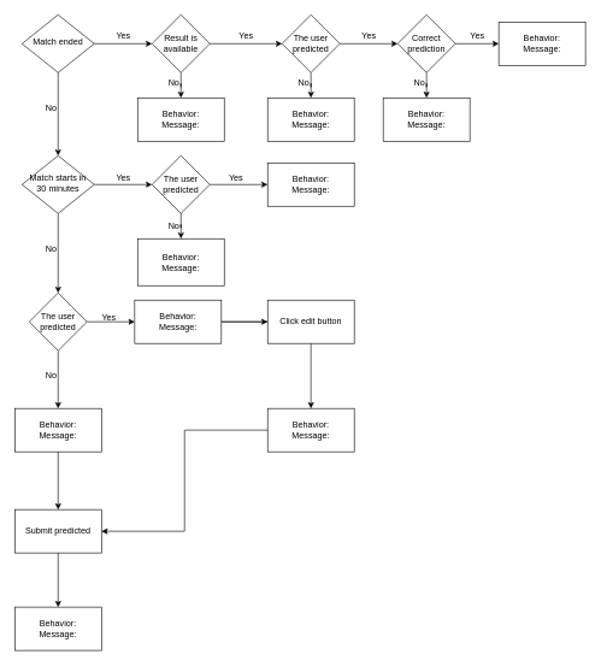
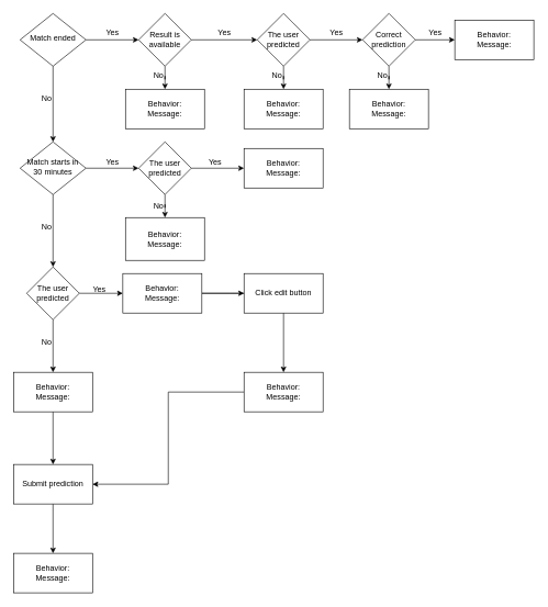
  <mxCell id="0" />
  <mxCell id="1" parent="0" />
  <mxCell id="2" value="" style="edgeStyle=orthogonalEdgeStyle;rounded=0;orthogonalLoop=1;jettySize=auto;html=1;" edge="1" parent="1" source="4" target="10"><mxGeometry relative="1" as="geometry" /></mxCell>
  <mxCell id="3" value="" style="edgeStyle=orthogonalEdgeStyle;rounded=0;orthogonalLoop=1;jettySize=auto;html=1;" edge="1" parent="1" source="4" target="7"><mxGeometry relative="1" as="geometry" /></mxCell>
  <mxCell id="4" value="Match ended" style="rhombus;whiteSpace=wrap;html=1;shadow=0;fontFamily=Helvetica;fontSize=12;align=center;strokeWidth=1;spacing=6;spacingTop=-4;" parent="1" vertex="1"><mxGeometry x="30" y="20" width="100" height="80" as="geometry" /></mxCell>
  <mxCell id="5" value="" style="edgeStyle=orthogonalEdgeStyle;rounded=0;orthogonalLoop=1;jettySize=auto;html=1;" edge="1" parent="1" source="7" target="36"><mxGeometry relative="1" as="geometry" /></mxCell>
  <mxCell id="6" value="" style="edgeStyle=orthogonalEdgeStyle;rounded=0;orthogonalLoop=1;jettySize=auto;html=1;" edge="1" parent="1" source="7" target="28"><mxGeometry relative="1" as="geometry" /></mxCell>
  <mxCell id="7" value="Match starts in 30 minutes" style="rhombus;whiteSpace=wrap;html=1;shadow=0;fontFamily=Helvetica;fontSize=12;align=center;strokeWidth=1;spacing=6;spacingTop=-4;" parent="1" vertex="1"><mxGeometry x="30" y="215" width="100" height="80" as="geometry" /></mxCell>
  <mxCell id="8" value="" style="edgeStyle=orthogonalEdgeStyle;rounded=0;orthogonalLoop=1;jettySize=auto;html=1;entryX=0;entryY=0.5;entryDx=0;entryDy=0;" edge="1" parent="1" source="10" target="14"><mxGeometry relative="1" as="geometry"><mxPoint x="320" y="60" as="targetPoint" /></mxGeometry></mxCell>
  <mxCell id="9" value="" style="edgeStyle=orthogonalEdgeStyle;rounded=0;orthogonalLoop=1;jettySize=auto;html=1;" edge="1" parent="1" source="10" target="11"><mxGeometry relative="1" as="geometry" /></mxCell>
  <mxCell id="10" value="Result is available" style="rhombus;whiteSpace=wrap;html=1;" vertex="1" parent="1"><mxGeometry x="210" y="20" width="80" height="80" as="geometry" /></mxCell>
  <mxCell id="11" value="Behavior:&lt;br&gt;Message:" style="whiteSpace=wrap;html=1;" vertex="1" parent="1"><mxGeometry x="190" y="135" width="120" height="60" as="geometry" /></mxCell>
  <mxCell id="12" value="" style="edgeStyle=orthogonalEdgeStyle;rounded=0;orthogonalLoop=1;jettySize=auto;html=1;" edge="1" parent="1" source="14" target="19"><mxGeometry relative="1" as="geometry" /></mxCell>
  <mxCell id="13" value="" style="edgeStyle=orthogonalEdgeStyle;rounded=0;orthogonalLoop=1;jettySize=auto;html=1;" edge="1" parent="1" source="14" target="22"><mxGeometry relative="1" as="geometry" /></mxCell>
  <mxCell id="14" value="The user predicted" style="rhombus;whiteSpace=wrap;html=1;" vertex="1" parent="1"><mxGeometry x="390" y="20" width="80" height="80" as="geometry" /></mxCell>
  <mxCell id="15" value="No" style="text;html=1;align=center;verticalAlign=middle;resizable=0;points=[];autosize=1;strokeColor=none;fillColor=none;" vertex="1" parent="1"><mxGeometry x="220" y="100" width="40" height="30" as="geometry" /></mxCell>
  <mxCell id="16" value="Yes" style="text;html=1;align=center;verticalAlign=middle;resizable=0;points=[];autosize=1;strokeColor=none;fillColor=none;" vertex="1" parent="1"><mxGeometry x="320" y="35" width="40" height="30" as="geometry" /></mxCell>
  <mxCell id="17" value="" style="edgeStyle=orthogonalEdgeStyle;rounded=0;orthogonalLoop=1;jettySize=auto;html=1;" edge="1" parent="1" source="19" target="20"><mxGeometry relative="1" as="geometry" /></mxCell>
  <mxCell id="18" value="" style="edgeStyle=orthogonalEdgeStyle;rounded=0;orthogonalLoop=1;jettySize=auto;html=1;" edge="1" parent="1" source="19" target="21"><mxGeometry relative="1" as="geometry" /></mxCell>
  <mxCell id="19" value="Correct prediction" style="rhombus;whiteSpace=wrap;html=1;" vertex="1" parent="1"><mxGeometry x="550" y="20" width="80" height="80" as="geometry" /></mxCell>
  <mxCell id="20" value="Behavior:&lt;br&gt;Message:" style="whiteSpace=wrap;html=1;" vertex="1" parent="1"><mxGeometry x="690" y="30" width="120" height="60" as="geometry" /></mxCell>
  <mxCell id="21" value="Behavior:&lt;br&gt;Message:" style="whiteSpace=wrap;html=1;" vertex="1" parent="1"><mxGeometry x="530" y="135" width="120" height="60" as="geometry" /></mxCell>
  <mxCell id="22" value="Behavior:&lt;br&gt;Message:" style="whiteSpace=wrap;html=1;" vertex="1" parent="1"><mxGeometry x="370" y="135" width="120" height="60" as="geometry" /></mxCell>
  <mxCell id="23" value="No" style="text;html=1;align=center;verticalAlign=middle;resizable=0;points=[];autosize=1;strokeColor=none;fillColor=none;" vertex="1" parent="1"><mxGeometry x="400" y="100" width="40" height="30" as="geometry" /></mxCell>
  <mxCell id="24" value="Yes" style="text;html=1;align=center;verticalAlign=middle;resizable=0;points=[];autosize=1;strokeColor=none;fillColor=none;" vertex="1" parent="1"><mxGeometry x="640" y="35" width="40" height="30" as="geometry" /></mxCell>
  <mxCell id="25" value="No" style="text;html=1;align=center;verticalAlign=middle;resizable=0;points=[];autosize=1;strokeColor=none;fillColor=none;" vertex="1" parent="1"><mxGeometry x="560" y="100" width="40" height="30" as="geometry" /></mxCell>
  <mxCell id="26" value="" style="edgeStyle=orthogonalEdgeStyle;rounded=0;orthogonalLoop=1;jettySize=auto;html=1;" edge="1" parent="1" source="28" target="30"><mxGeometry relative="1" as="geometry" /></mxCell>
  <mxCell id="27" value="" style="edgeStyle=orthogonalEdgeStyle;rounded=0;orthogonalLoop=1;jettySize=auto;html=1;" edge="1" parent="1" source="28" target="31"><mxGeometry relative="1" as="geometry" /></mxCell>
  <mxCell id="28" value="The user predicted" style="rhombus;whiteSpace=wrap;html=1;" vertex="1" parent="1"><mxGeometry x="210" y="215" width="80" height="80" as="geometry" /></mxCell>
  <mxCell id="29" value="Yes" style="text;html=1;align=center;verticalAlign=middle;resizable=0;points=[];autosize=1;strokeColor=none;fillColor=none;" vertex="1" parent="1"><mxGeometry x="150" y="35" width="40" height="30" as="geometry" /></mxCell>
  <mxCell id="30" value="&lt;div&gt;Behavior:&lt;/div&gt;&lt;div&gt;Message:&lt;/div&gt;" style="whiteSpace=wrap;html=1;" vertex="1" parent="1"><mxGeometry x="370" y="225" width="120" height="60" as="geometry" /></mxCell>
  <mxCell id="31" value="&lt;div&gt;Behavior:&lt;/div&gt;&lt;div&gt;Message:&lt;/div&gt;" style="whiteSpace=wrap;html=1;" vertex="1" parent="1"><mxGeometry x="190" y="330" width="120" height="65" as="geometry" /></mxCell>
  <mxCell id="32" value="Yes" style="text;html=1;align=center;verticalAlign=middle;resizable=0;points=[];autosize=1;strokeColor=none;fillColor=none;" vertex="1" parent="1"><mxGeometry x="306" y="231" width="40" height="30" as="geometry" /></mxCell>
  <mxCell id="33" value="No" style="text;html=1;align=center;verticalAlign=middle;resizable=0;points=[];autosize=1;strokeColor=none;fillColor=none;" vertex="1" parent="1"><mxGeometry x="220" y="297" width="40" height="30" as="geometry" /></mxCell>
  <mxCell id="34" value="" style="edgeStyle=orthogonalEdgeStyle;rounded=0;orthogonalLoop=1;jettySize=auto;html=1;" edge="1" parent="1" source="36" target="41"><mxGeometry relative="1" as="geometry" /></mxCell>
  <mxCell id="35" value="" style="edgeStyle=orthogonalEdgeStyle;rounded=0;orthogonalLoop=1;jettySize=auto;html=1;" edge="1" parent="1" source="36" target="45"><mxGeometry relative="1" as="geometry" /></mxCell>
  <mxCell id="36" value="The user predicted" style="rhombus;whiteSpace=wrap;html=1;" vertex="1" parent="1"><mxGeometry x="40" y="405" width="80" height="80" as="geometry" /></mxCell>
  <mxCell id="37" value="No" style="text;html=1;align=center;verticalAlign=middle;resizable=0;points=[];autosize=1;strokeColor=none;fillColor=none;" vertex="1" parent="1"><mxGeometry x="50" y="135" width="40" height="30" as="geometry" /></mxCell>
  <mxCell id="38" value="No" style="text;html=1;align=center;verticalAlign=middle;resizable=0;points=[];autosize=1;strokeColor=none;fillColor=none;" vertex="1" parent="1"><mxGeometry x="50" y="330" width="40" height="30" as="geometry" /></mxCell>
  <mxCell id="39" value="Yes" style="text;html=1;align=center;verticalAlign=middle;resizable=0;points=[];autosize=1;strokeColor=none;fillColor=none;" vertex="1" parent="1"><mxGeometry x="150" y="231" width="40" height="30" as="geometry" /></mxCell>
  <mxCell id="40" value="" style="edgeStyle=orthogonalEdgeStyle;rounded=0;orthogonalLoop=1;jettySize=auto;html=1;" edge="1" parent="1" source="41" target="48"><mxGeometry relative="1" as="geometry" /></mxCell>
  <mxCell id="41" value="&lt;div&gt;Behavior:&lt;/div&gt;&lt;div&gt;Message:&lt;/div&gt;" style="whiteSpace=wrap;html=1;" vertex="1" parent="1"><mxGeometry x="20" y="565" width="120" height="60" as="geometry" /></mxCell>
  <mxCell id="42" value="No" style="text;html=1;align=center;verticalAlign=middle;resizable=0;points=[];autosize=1;strokeColor=none;fillColor=none;" vertex="1" parent="1"><mxGeometry x="50" y="505" width="40" height="30" as="geometry" /></mxCell>
  <mxCell id="43" value="" style="edgeStyle=orthogonalEdgeStyle;rounded=0;orthogonalLoop=1;jettySize=auto;html=1;" edge="1" parent="1" source="45"><mxGeometry relative="1" as="geometry"><mxPoint x="390" y="445" as="targetPoint" /></mxGeometry></mxCell>
  <mxCell id="44" value="" style="edgeStyle=orthogonalEdgeStyle;rounded=0;orthogonalLoop=1;jettySize=auto;html=1;" edge="1" parent="1" source="45" target="54"><mxGeometry relative="1" as="geometry" /></mxCell>
  <mxCell id="45" value="&lt;div&gt;Behavior:&lt;/div&gt;&lt;div&gt;Message:&lt;/div&gt;" style="whiteSpace=wrap;html=1;" vertex="1" parent="1"><mxGeometry x="186" y="415" width="120" height="60" as="geometry" /></mxCell>
  <mxCell id="46" value="Yes" style="text;html=1;align=center;verticalAlign=middle;resizable=0;points=[];autosize=1;strokeColor=none;fillColor=none;" vertex="1" parent="1"><mxGeometry x="130" y="425" width="40" height="30" as="geometry" /></mxCell>
  <mxCell id="47" value="" style="edgeStyle=orthogonalEdgeStyle;rounded=0;orthogonalLoop=1;jettySize=auto;html=1;" edge="1" parent="1" source="48" target="51"><mxGeometry relative="1" as="geometry" /></mxCell>
- <mxCell id="48" value="Submit predicted" style="whiteSpace=wrap;html=1;" vertex="1" parent="1"><mxGeometry x="20" y="705" width="120" height="60" as="geometry" /></mxCell>
+ <mxCell id="48" value="Submit prediction" style="whiteSpace=wrap;html=1;" vertex="1" parent="1"><mxGeometry x="20" y="705" width="120" height="60" as="geometry" /></mxCell>
  <mxCell id="49" style="edgeStyle=orthogonalEdgeStyle;rounded=0;orthogonalLoop=1;jettySize=auto;html=1;entryX=1;entryY=0.5;entryDx=0;entryDy=0;" edge="1" parent="1" source="50" target="48"><mxGeometry relative="1" as="geometry" /></mxCell>
  <mxCell id="50" value="&lt;div&gt;Behavior:&lt;/div&gt;&lt;div&gt;Message:&lt;/div&gt;" style="whiteSpace=wrap;html=1;" vertex="1" parent="1"><mxGeometry x="370" y="565" width="120" height="60" as="geometry" /></mxCell>
  <mxCell id="51" value="&lt;div&gt;Behavior:&lt;/div&gt;&lt;div&gt;Message:&lt;/div&gt;" style="whiteSpace=wrap;html=1;" vertex="1" parent="1"><mxGeometry x="20" y="840" width="120" height="60" as="geometry" /></mxCell>
  <mxCell id="52" value="Yes" style="text;html=1;align=center;verticalAlign=middle;resizable=0;points=[];autosize=1;strokeColor=none;fillColor=none;" vertex="1" parent="1"><mxGeometry x="490" y="35" width="40" height="30" as="geometry" /></mxCell>
  <mxCell id="53" value="" style="edgeStyle=orthogonalEdgeStyle;rounded=0;orthogonalLoop=1;jettySize=auto;html=1;" edge="1" parent="1" source="54" target="50"><mxGeometry relative="1" as="geometry" /></mxCell>
  <mxCell id="54" value="Click edit button" style="whiteSpace=wrap;html=1;" vertex="1" parent="1"><mxGeometry x="370" y="415" width="120" height="60" as="geometry" /></mxCell>
